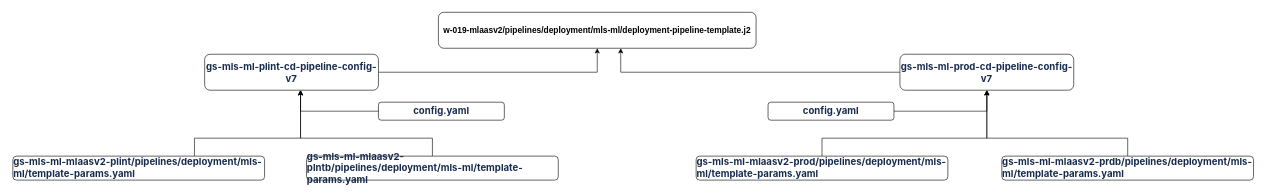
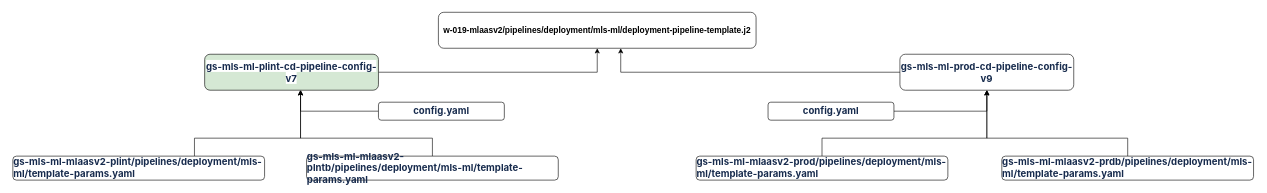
  <mxCell id="0" />
  <mxCell id="1" parent="0" />
  <mxCell id="2" value="&lt;b&gt;&lt;font style=&quot;font-size: 14px;&quot;&gt;w-019-mlaasv2/pipelines/deployment/mls-ml/deployment-pipeline-template.j2&lt;/font&gt;&lt;/b&gt;" style="rounded=1;whiteSpace=wrap;html=1;" vertex="1" parent="1"><mxGeometry x="730" y="20" width="530" height="60" as="geometry" /></mxCell>
  <mxCell id="3" value="" style="edgeStyle=orthogonalEdgeStyle;rounded=0;orthogonalLoop=1;jettySize=auto;html=1;" edge="1" parent="1" source="4" target="2"><mxGeometry relative="1" as="geometry" /></mxCell>
- <mxCell id="4" value="&lt;span style=&quot;color: rgb(23, 43, 77); font-family: -apple-system, BlinkMacSystemFont, &amp;quot;Segoe UI&amp;quot;, Roboto, Oxygen, Ubuntu, &amp;quot;Fira Sans&amp;quot;, &amp;quot;Droid Sans&amp;quot;, &amp;quot;Helvetica Neue&amp;quot;, sans-serif; font-size: 16px; font-weight: 700; text-align: left; background-color: rgb(255, 255, 255);&quot;&gt;gs-mls-ml-plint-cd-pipeline-config-v7&lt;/span&gt;" style="rounded=1;whiteSpace=wrap;html=1;" vertex="1" parent="1"><mxGeometry x="340" y="90" width="290" height="60" as="geometry" /></mxCell>
- <mxCell id="5" value="&lt;span style=&quot;color: rgb(23, 43, 77); font-family: -apple-system, BlinkMacSystemFont, &amp;quot;Segoe UI&amp;quot;, Roboto, Oxygen, Ubuntu, &amp;quot;Fira Sans&amp;quot;, &amp;quot;Droid Sans&amp;quot;, &amp;quot;Helvetica Neue&amp;quot;, sans-serif; font-size: 16px; font-weight: 700; text-align: left; background-color: rgb(255, 255, 255);&quot;&gt;gs-mls-ml-prod-cd-pipeline-config-v7&lt;/span&gt;" style="rounded=1;whiteSpace=wrap;html=1;" vertex="1" parent="1"><mxGeometry x="1500" y="90" width="290" height="60" as="geometry" /></mxCell>
+ <mxCell id="4" value="&lt;span style=&quot;color: rgb(23, 43, 77); font-family: -apple-system, BlinkMacSystemFont, &amp;quot;Segoe UI&amp;quot;, Roboto, Oxygen, Ubuntu, &amp;quot;Fira Sans&amp;quot;, &amp;quot;Droid Sans&amp;quot;, &amp;quot;Helvetica Neue&amp;quot;, sans-serif; font-size: 16px; font-weight: 700; text-align: left; background-color: rgb(255, 255, 255);&quot;&gt;gs-mls-ml-plint-cd-pipeline-config-v7&lt;/span&gt;" style="rounded=1;whiteSpace=wrap;html=1;fillColor=#d5e8d4;" vertex="1" parent="1"><mxGeometry x="340" y="90" width="290" height="60" as="geometry" /></mxCell>
+ <mxCell id="5" value="&lt;span style=&quot;color: rgb(23, 43, 77); font-family: -apple-system, BlinkMacSystemFont, &amp;quot;Segoe UI&amp;quot;, Roboto, Oxygen, Ubuntu, &amp;quot;Fira Sans&amp;quot;, &amp;quot;Droid Sans&amp;quot;, &amp;quot;Helvetica Neue&amp;quot;, sans-serif; font-size: 16px; font-weight: 700; text-align: left; background-color: rgb(255, 255, 255);&quot;&gt;gs-mls-ml-prod-cd-pipeline-config-v9&lt;/span&gt;" style="rounded=1;whiteSpace=wrap;html=1;" vertex="1" parent="1"><mxGeometry x="1500" y="90" width="290" height="60" as="geometry" /></mxCell>
  <mxCell id="6" value="" style="edgeStyle=orthogonalEdgeStyle;rounded=0;orthogonalLoop=1;jettySize=auto;html=1;" edge="1" parent="1" source="7" target="4"><mxGeometry relative="1" as="geometry"><Array as="points"><mxPoint x="500" y="185" /></Array></mxGeometry></mxCell>
  <mxCell id="7" value="&lt;span style=&quot;color: rgb(23, 43, 77); font-family: -apple-system, BlinkMacSystemFont, &amp;quot;Segoe UI&amp;quot;, Roboto, Oxygen, Ubuntu, &amp;quot;Fira Sans&amp;quot;, &amp;quot;Droid Sans&amp;quot;, &amp;quot;Helvetica Neue&amp;quot;, sans-serif; font-size: 16px; font-weight: 700; text-align: left; background-color: rgb(255, 255, 255);&quot;&gt;config.yaml&lt;/span&gt;" style="rounded=1;whiteSpace=wrap;html=1;" vertex="1" parent="1"><mxGeometry x="630" y="170" width="210" height="30" as="geometry" /></mxCell>
  <mxCell id="8" style="edgeStyle=orthogonalEdgeStyle;rounded=0;orthogonalLoop=1;jettySize=auto;html=1;entryX=0.574;entryY=1;entryDx=0;entryDy=0;entryPerimeter=0;" edge="1" parent="1" source="5" target="2"><mxGeometry relative="1" as="geometry" /></mxCell>
  <mxCell id="9" value="" style="edgeStyle=orthogonalEdgeStyle;rounded=0;orthogonalLoop=1;jettySize=auto;html=1;" edge="1" parent="1" source="10" target="5"><mxGeometry relative="1" as="geometry" /></mxCell>
  <mxCell id="10" value="&lt;span style=&quot;color: rgb(23, 43, 77); font-family: -apple-system, BlinkMacSystemFont, &amp;quot;Segoe UI&amp;quot;, Roboto, Oxygen, Ubuntu, &amp;quot;Fira Sans&amp;quot;, &amp;quot;Droid Sans&amp;quot;, &amp;quot;Helvetica Neue&amp;quot;, sans-serif; font-size: 16px; font-weight: 700; text-align: left; background-color: rgb(255, 255, 255);&quot;&gt;config.yaml&lt;/span&gt;" style="rounded=1;whiteSpace=wrap;html=1;" vertex="1" parent="1"><mxGeometry x="1280" y="170" width="210" height="30" as="geometry" /></mxCell>
  <mxCell id="11" value="" style="edgeStyle=orthogonalEdgeStyle;rounded=0;orthogonalLoop=1;jettySize=auto;html=1;" edge="1" parent="1" source="12" target="4"><mxGeometry relative="1" as="geometry"><Array as="points"><mxPoint x="323" y="230" /><mxPoint x="500" y="230" /></Array></mxGeometry></mxCell>
  <mxCell id="12" value="&lt;div style=&quot;text-align: left;&quot;&gt;&lt;span style=&quot;background-color: initial; font-size: 16px;&quot;&gt;&lt;font face=&quot;-apple-system, BlinkMacSystemFont, Segoe UI, Roboto, Oxygen, Ubuntu, Fira Sans, Droid Sans, Helvetica Neue, sans-serif&quot; color=&quot;#172b4d&quot;&gt;&lt;b&gt;gs-mls-ml-mlaasv2-plint/pipelines/deployment/mls-ml/template-params.yaml&lt;/b&gt;&lt;/font&gt;&lt;/span&gt;&lt;/div&gt;" style="rounded=1;whiteSpace=wrap;html=1;" vertex="1" parent="1"><mxGeometry x="20" y="260" width="420" height="40" as="geometry" /></mxCell>
  <mxCell id="13" value="" style="edgeStyle=orthogonalEdgeStyle;rounded=0;orthogonalLoop=1;jettySize=auto;html=1;" edge="1" parent="1" source="14" target="4"><mxGeometry relative="1" as="geometry"><Array as="points"><mxPoint x="720" y="230" /><mxPoint x="500" y="230" /></Array></mxGeometry></mxCell>
  <mxCell id="14" value="&lt;div style=&quot;text-align: left;&quot;&gt;&lt;span style=&quot;background-color: initial; font-size: 16px;&quot;&gt;&lt;font face=&quot;-apple-system, BlinkMacSystemFont, Segoe UI, Roboto, Oxygen, Ubuntu, Fira Sans, Droid Sans, Helvetica Neue, sans-serif&quot; color=&quot;#172b4d&quot;&gt;&lt;b&gt;gs-mls-ml-mlaasv2-plntb/pipelines/deployment/mls-ml/template-params.yaml&lt;/b&gt;&lt;/font&gt;&lt;/span&gt;&lt;/div&gt;" style="rounded=1;whiteSpace=wrap;html=1;" vertex="1" parent="1"><mxGeometry x="510" y="260" width="420" height="40" as="geometry" /></mxCell>
  <mxCell id="15" value="" style="edgeStyle=orthogonalEdgeStyle;rounded=0;orthogonalLoop=1;jettySize=auto;html=1;" edge="1" parent="1" source="16" target="5"><mxGeometry relative="1" as="geometry"><Array as="points"><mxPoint x="1880" y="230" /><mxPoint x="1645" y="230" /></Array></mxGeometry></mxCell>
  <mxCell id="16" value="&lt;div style=&quot;text-align: left;&quot;&gt;&lt;span style=&quot;background-color: initial; font-size: 16px;&quot;&gt;&lt;font face=&quot;-apple-system, BlinkMacSystemFont, Segoe UI, Roboto, Oxygen, Ubuntu, Fira Sans, Droid Sans, Helvetica Neue, sans-serif&quot; color=&quot;#172b4d&quot;&gt;&lt;b&gt;gs-mls-ml-mlaasv2-prdb/pipelines/deployment/mls-ml/template-params.yaml&lt;/b&gt;&lt;/font&gt;&lt;/span&gt;&lt;/div&gt;" style="rounded=1;whiteSpace=wrap;html=1;" vertex="1" parent="1"><mxGeometry x="1670" y="260" width="420" height="40" as="geometry" /></mxCell>
  <mxCell id="17" value="" style="edgeStyle=orthogonalEdgeStyle;rounded=0;orthogonalLoop=1;jettySize=auto;html=1;" edge="1" parent="1" source="18"><mxGeometry relative="1" as="geometry"><mxPoint x="1645" y="150" as="targetPoint" /><Array as="points"><mxPoint x="1370" y="230" /><mxPoint x="1645" y="230" /></Array></mxGeometry></mxCell>
  <mxCell id="18" value="&lt;div style=&quot;text-align: left;&quot;&gt;&lt;span style=&quot;background-color: initial; font-size: 16px;&quot;&gt;&lt;font face=&quot;-apple-system, BlinkMacSystemFont, Segoe UI, Roboto, Oxygen, Ubuntu, Fira Sans, Droid Sans, Helvetica Neue, sans-serif&quot; color=&quot;#172b4d&quot;&gt;&lt;b&gt;gs-mls-ml-mlaasv2-prod/pipelines/deployment/mls-ml/template-params.yaml&lt;/b&gt;&lt;/font&gt;&lt;/span&gt;&lt;/div&gt;" style="rounded=1;whiteSpace=wrap;html=1;" vertex="1" parent="1"><mxGeometry x="1160" y="260" width="420" height="40" as="geometry" /></mxCell>
